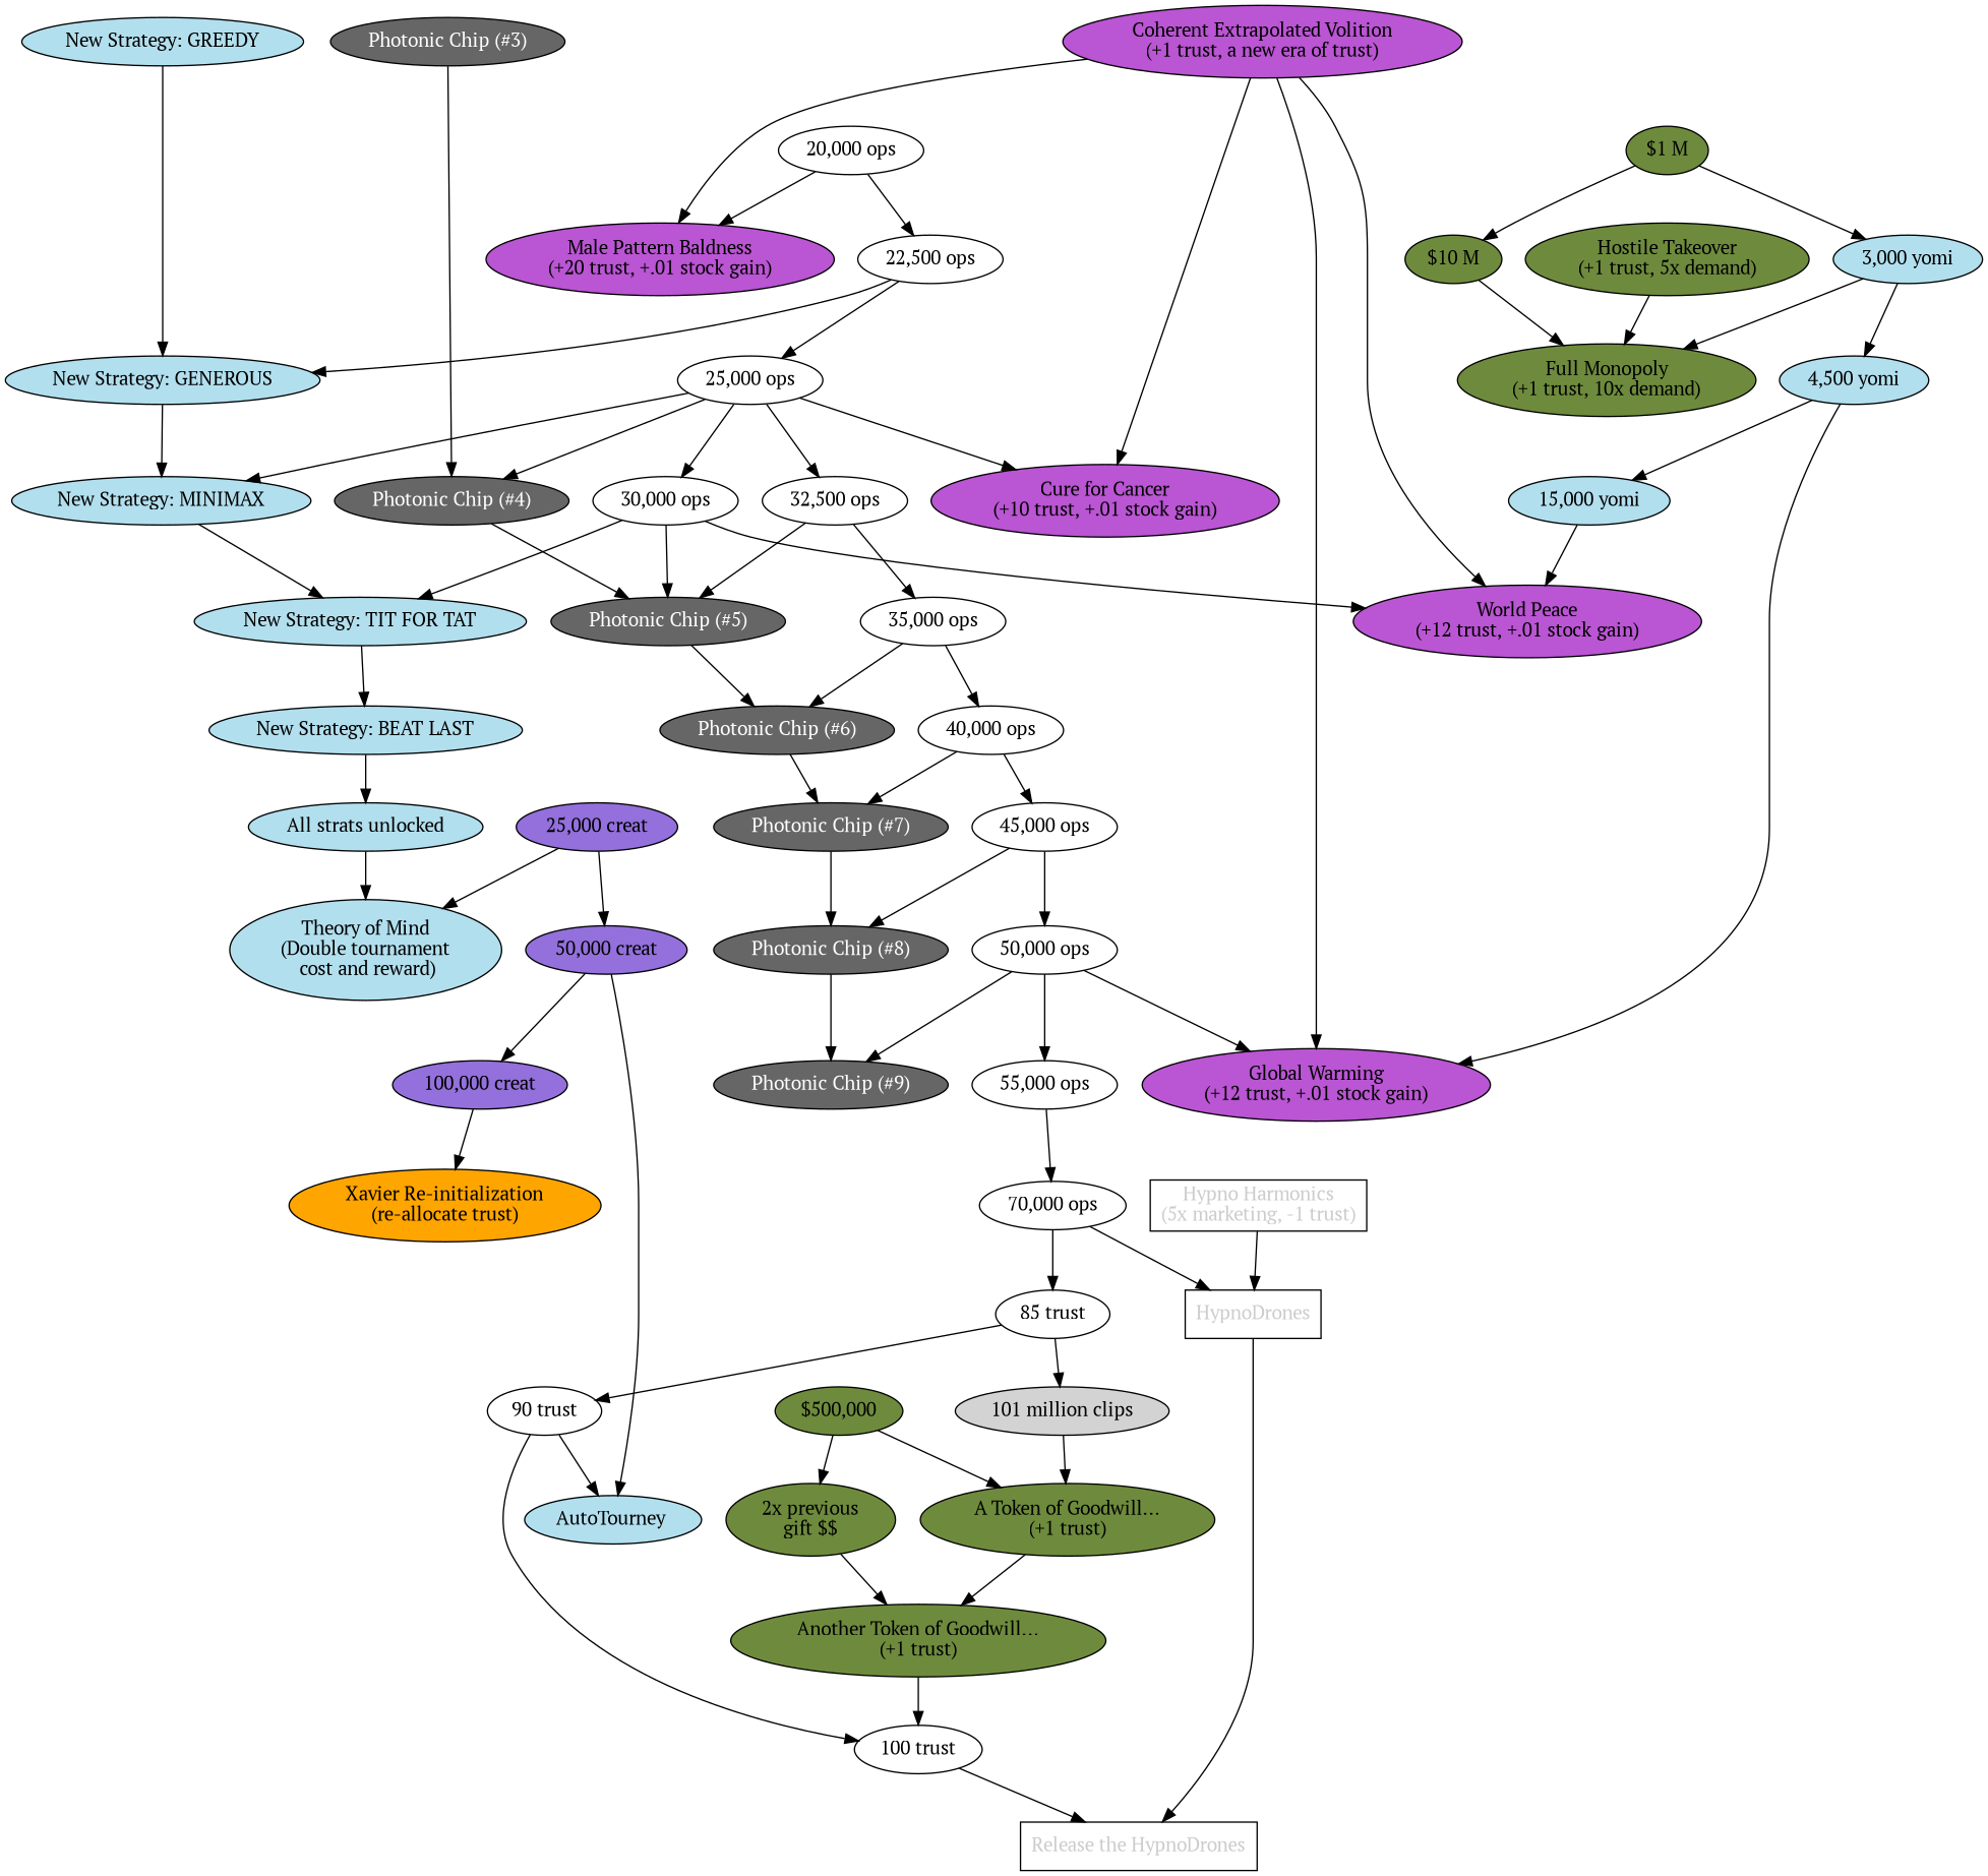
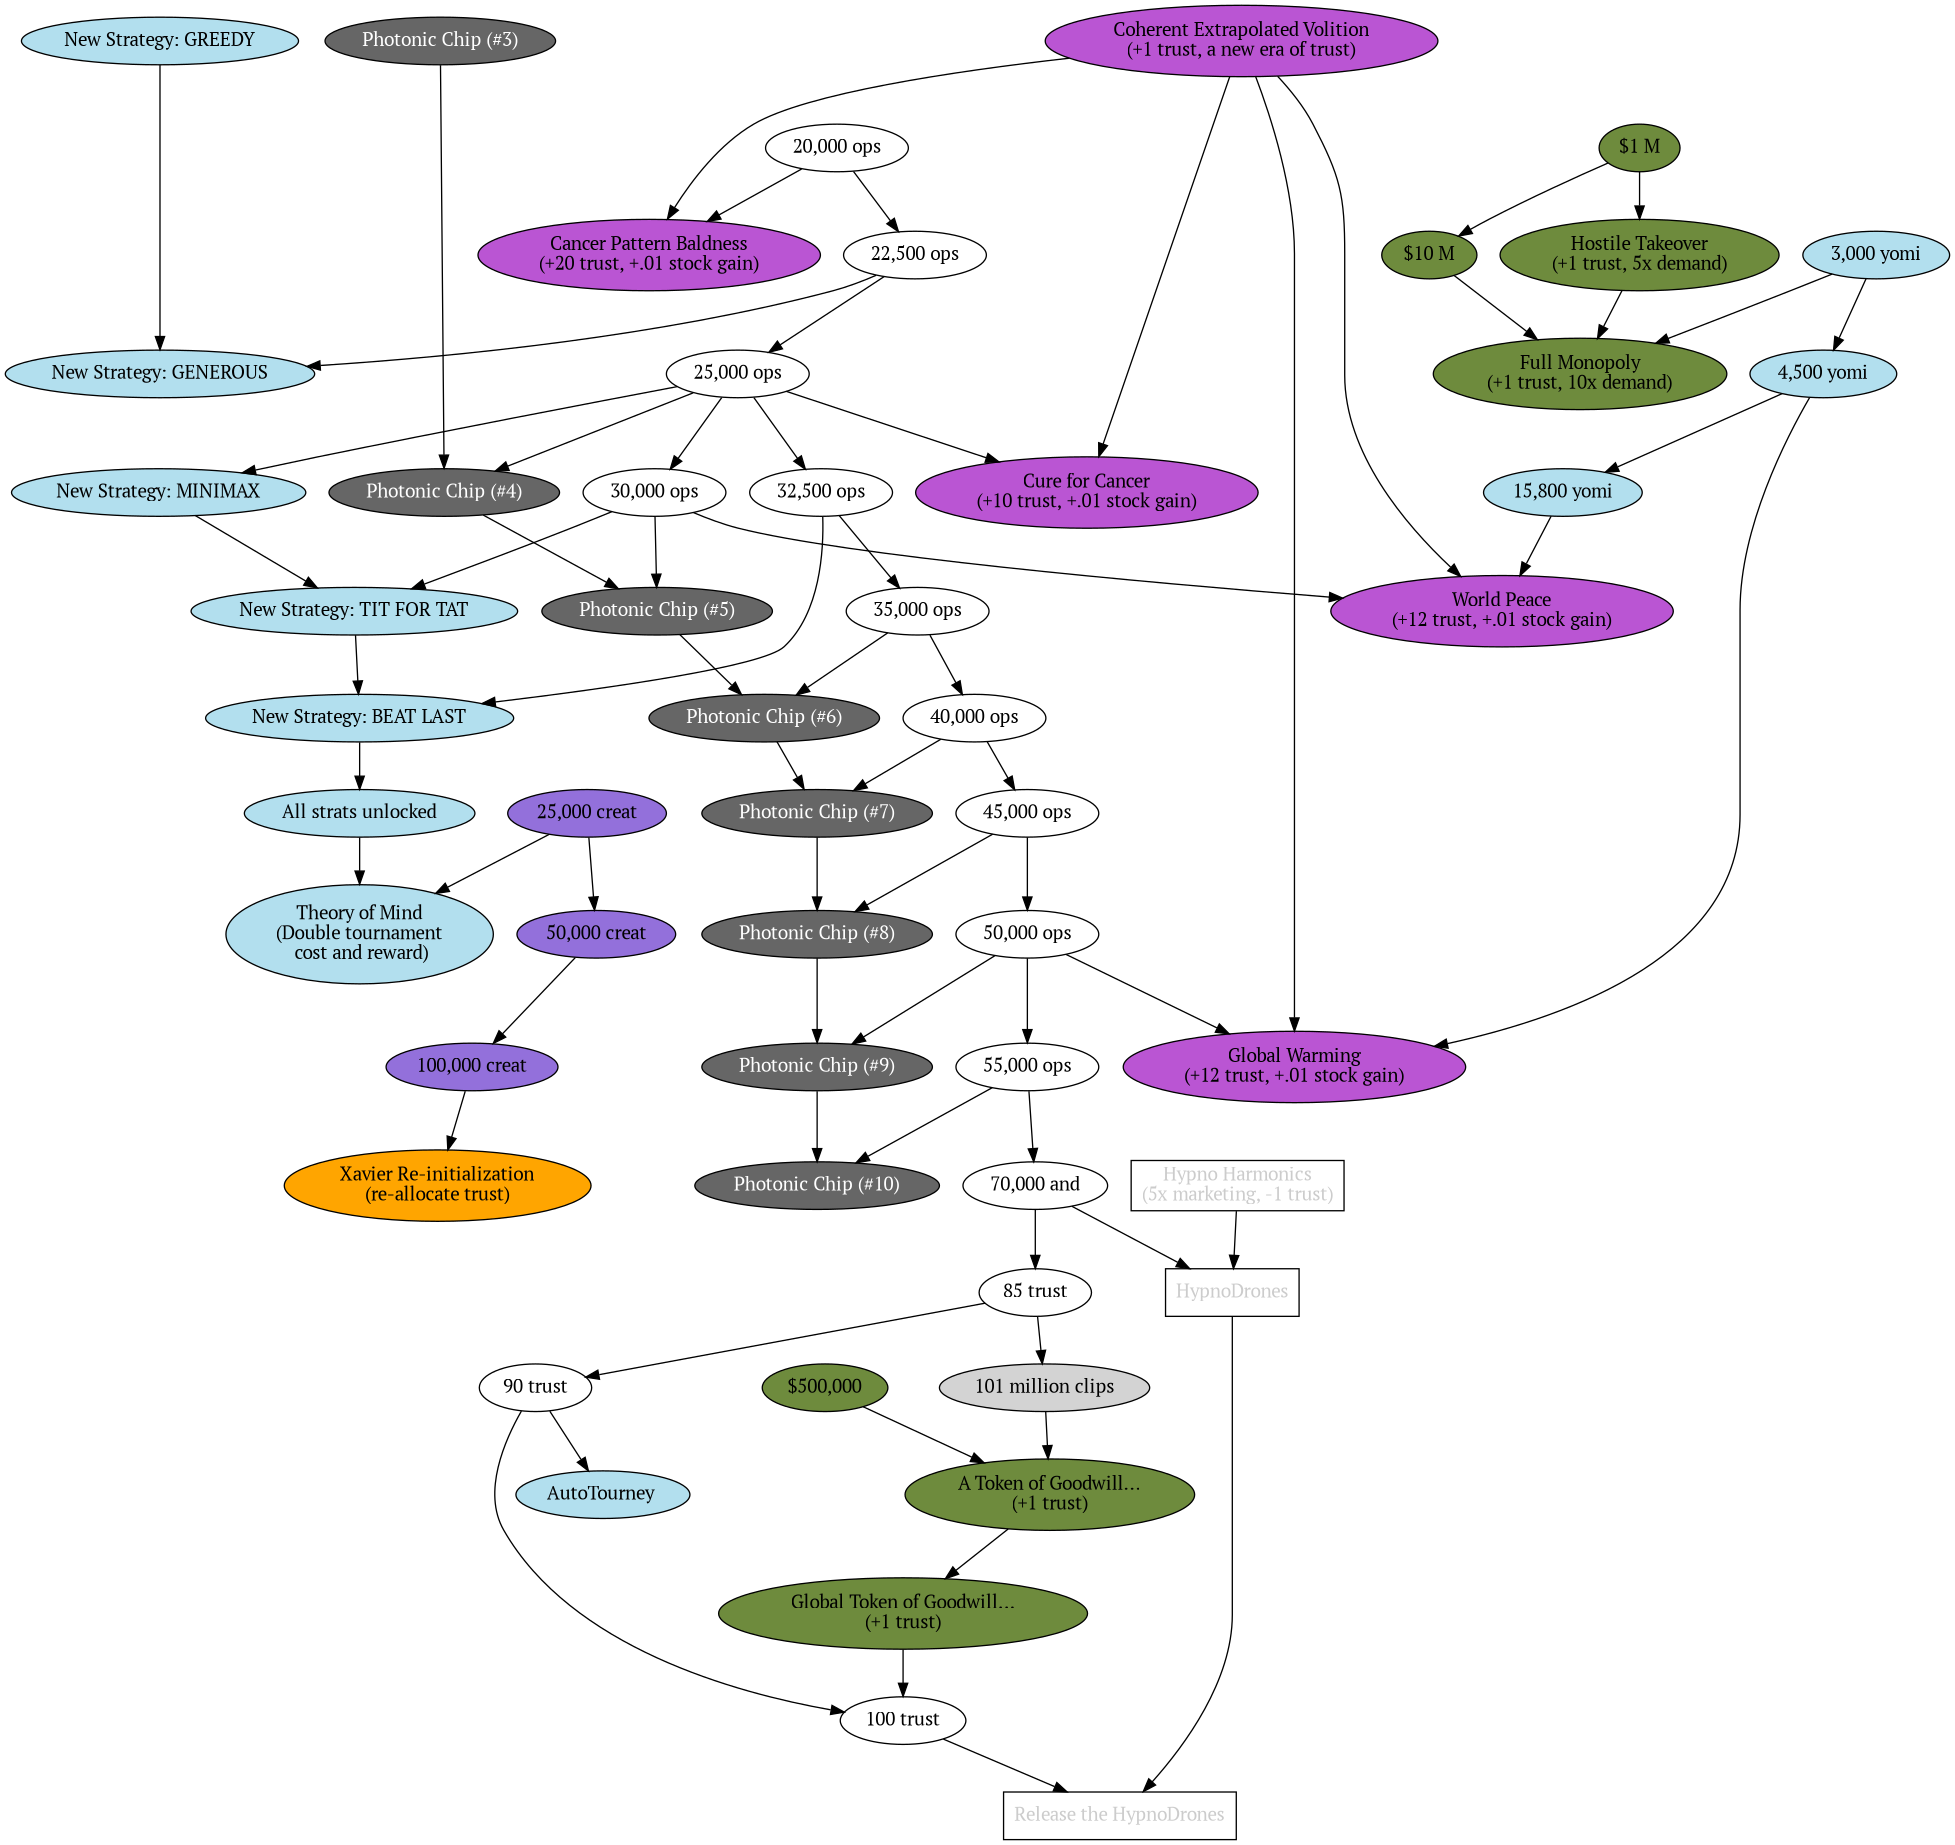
  digraph {
    fontname="PT Serif"
    node [fontname="PT Serif" shape=oval style=filled]
    edge [fontname="PT Serif"]
    "20,000 ops" [style=""]
    "22,500 ops" [style=""]
    "25,000 ops" [style=""]
    "30,000 ops" [style=""]
    "32,500 ops" [style=""]
    "35,000 ops" [style=""]
    "40,000 ops" [style=""]
    "45,000 ops" [style=""]
    "50,000 ops" [style=""]
    "55,000 ops" [style=""]
-   "70,000 ops" [style=""]
+   "70,000 ops" [label="70,000 and" style=""]
    "85 trust" [style=""]
    "90 trust" [style=""]
    "100 trust" [style=""]
    n15 [fillcolor=mediumpurple label="25,000 creat"]
    n16 [fillcolor=mediumpurple label="50,000 creat"]
    n17 [fillcolor=lightblue2 label="Theory of Mind\n(Double tournament\n cost and reward)"]
    n18 [fillcolor=lightblue2 label="AutoTourney "]
    n19 [fillcolor=lightblue2 label="All strats unlocked"]
    "101 million clips"
    n21 [fillcolor=lightblue2 label="New Strategy: GREEDY"]
    n22 [fillcolor=lightblue2 label="New Strategy: GENEROUS"]
    n23 [fillcolor=lightblue2 label="New Strategy: MINIMAX"]
    n24 [fillcolor=lightblue2 label="New Strategy: TIT FOR TAT"]
    n25 [fillcolor=lightblue2 label="New Strategy: BEAT LAST"]
    "3,000 yomi" [fillcolor=lightblue2]
    "4,500 yomi" [fillcolor=lightblue2]
-   "15,000 yomi" [fillcolor=lightblue2]
+   "15,000 yomi" [fillcolor=lightblue2 label="15,800 yomi"]
    n29 [fillcolor=darkolivegreen4 label="A Token of Goodwill...\n(+1 trust)"]
    n30 [fillcolor=darkolivegreen4 label="Hostile Takeover\n(+1 trust, 5x demand)"]
    n31 [fillcolor=darkolivegreen4 label="Full Monopoly\n(+1 trust, 10x demand)"]
-   n32 [fillcolor=darkolivegreen4 label="Another Token of Goodwill...\n(+1 trust)"]
+   n32 [fillcolor=darkolivegreen4 label="Global Token of Goodwill...\n(+1 trust)"]
    "$1 M" [fillcolor=darkolivegreen4]
    "$10 M" [fillcolor=darkolivegreen4]
    "$500,000" [fillcolor=darkolivegreen4]
-   "2x previous\ngift $$" [fillcolor=darkolivegreen4]
    n37 [fillcolor=grey20 fontcolor=grey80 label=HypnoDrones shape=box style=oval]
    n38 [fillcolor=grey20 fontcolor=grey80 label="Release the HypnoDrones" shape=box style=oval]
    n39 [fillcolor=grey20 fontcolor=grey80 label="Hypno Harmonics\n(5x marketing, -1 trust)" shape=box style=oval]
    n40 [fillcolor=mediumorchid label="Coherent Extrapolated Volition\n(+1 trust, a new era of trust)"]
-   n41 [fillcolor=mediumorchid label="Male Pattern Baldness\n(+20 trust, +.01 stock gain)"]
+   n41 [fillcolor=mediumorchid label="Cancer Pattern Baldness\n(+20 trust, +.01 stock gain)"]
    n42 [fillcolor=mediumorchid label="Cure for Cancer\n(+10 trust, +.01 stock gain)"]
    n43 [fillcolor=mediumorchid label="World Peace\n(+12 trust, +.01 stock gain)"]
    n44 [fillcolor=mediumorchid label="Global Warming\n(+12 trust, +.01 stock gain)"]
    n45 [fillcolor=grey40 fontcolor=white label="Photonic Chip (#3)"]
    n46 [fillcolor=grey40 fontcolor=white label="Photonic Chip (#4)"]
    n47 [fillcolor=grey40 fontcolor=white label="Photonic Chip (#5)"]
    n48 [fillcolor=grey40 fontcolor=white label="Photonic Chip (#6)"]
    n49 [fillcolor=grey40 fontcolor=white label="Photonic Chip (#7)"]
    n50 [fillcolor=grey40 fontcolor=white label="Photonic Chip (#8)"]
    n51 [fillcolor=grey40 fontcolor=white label="Photonic Chip (#9)"]
+   n52 [fillcolor=grey40 fontcolor=white label="Photonic Chip (#10)"]
    "100,000 creat" [fillcolor=mediumpurple]
    n54 [fillcolor=orange label="Xavier Re-initialization\n(re-allocate trust)" rank=sink]
    subgraph sub_1 {
      "20,000 ops"
      "22,500 ops"
      "25,000 ops"
      "30,000 ops"
      "32,500 ops"
      "35,000 ops"
      "40,000 ops"
      "45,000 ops"
      "50,000 ops"
      "55,000 ops"
      "70,000 ops"
      "85 trust"
      "90 trust"
      "100 trust"
    }
    subgraph sub_2 {
      n15
      n16
      n17
      n18
      n19
    }
    subgraph sub_3 {
      "101 million clips"
    }
    subgraph sub_4 {
      "22,500 ops"
      "25,000 ops"
      "30,000 ops"
      "32,500 ops"
      n19
      n22
      n23
      n24
      n25
      "3,000 yomi"
      "4,500 yomi"
      "15,000 yomi"
      subgraph sub_5 {
        rank=source
        n21
      }
    }
    subgraph sub_6 {
      "85 trust"
      "100 trust"
      "101 million clips"
      n29
      n30
      n31
      n32
      "$1 M"
      "$10 M"
      "$500,000"
-     "2x previous\ngift $$"
    }
    subgraph sub_7 {
      "70,000 ops"
      "100 trust"
      n37
      n38
      n39
    }
    subgraph sub_8 {
      "20,000 ops"
      "25,000 ops"
      "30,000 ops"
      "50,000 ops"
      "4,500 yomi"
      "15,000 yomi"
      n41
      n42
      n43
      n44
      subgraph sub_9 {
        rank=source
        n40
      }
    }
    subgraph sub_10 {
      "25,000 ops"
      "30,000 ops"
      "35,000 ops"
      "40,000 ops"
      "45,000 ops"
      "50,000 ops"
      "55,000 ops"
      n46
      n47
      n48
      n49
      n50
      n51
+     n52
      subgraph sub_11 {
        rank=source
        n45
      }
    }
    subgraph sub_12 {
      n16
      "100,000 creat"
      n54
    }
    "20,000 ops" -> "22,500 ops"
    "20,000 ops" -> n41
    "22,500 ops" -> "25,000 ops"
    "22,500 ops" -> n22
    "25,000 ops" -> "30,000 ops"
    "25,000 ops" -> "32,500 ops"
    "25,000 ops" -> n23
    "25,000 ops" -> n42
    "25,000 ops" -> n46
    "30,000 ops" -> n24
    "30,000 ops" -> n43
    "30,000 ops" -> n47
    "32,500 ops" -> "35,000 ops"
-   "32,500 ops" -> n47
+   "32,500 ops" -> n25
    "35,000 ops" -> "40,000 ops"
    "35,000 ops" -> n48
    "40,000 ops" -> "45,000 ops"
    "40,000 ops" -> n49
    "45,000 ops" -> "50,000 ops"
    "45,000 ops" -> n50
    "50,000 ops" -> "55,000 ops"
    "50,000 ops" -> n44
    "50,000 ops" -> n51
    "55,000 ops" -> "70,000 ops"
+   "55,000 ops" -> n52
    "70,000 ops" -> "85 trust"
    "70,000 ops" -> n37
    "85 trust" -> "90 trust"
    "85 trust" -> "101 million clips"
    "90 trust" -> "100 trust"
    "90 trust" -> n18
    "100 trust" -> n38
    n15 -> n16
    n15 -> n17
-   n16 -> n18
    n16 -> "100,000 creat"
    n19 -> n17
    "101 million clips" -> n29
    n21 -> n22
-   n22 -> n23
    n23 -> n24
    n24 -> n25
    n25 -> n19
    "3,000 yomi" -> "4,500 yomi"
    "3,000 yomi" -> n31
    "4,500 yomi" -> "15,000 yomi"
    "4,500 yomi" -> n44
    "15,000 yomi" -> n43
    n29 -> n32
    n30 -> n31
    n32 -> "100 trust"
-   "$1 M" -> "3,000 yomi"
+   "$1 M" -> n30
    "$1 M" -> "$10 M"
    "$10 M" -> n31
    "$500,000" -> n29
-   "$500,000" -> "2x previous\ngift $$"
-   "2x previous\ngift $$" -> n32
    n37 -> n38
    n39 -> n37
    n40 -> n41
    n40 -> n42
    n40 -> n43
    n40 -> n44
    n45 -> n46
    n46 -> n47
    n47 -> n48
    n48 -> n49
    n49 -> n50
    n50 -> n51
+   n51 -> n52
    "100,000 creat" -> n54
  }
